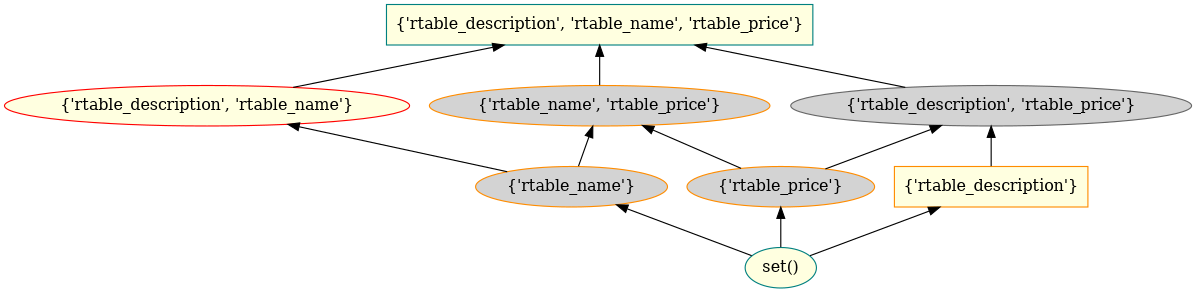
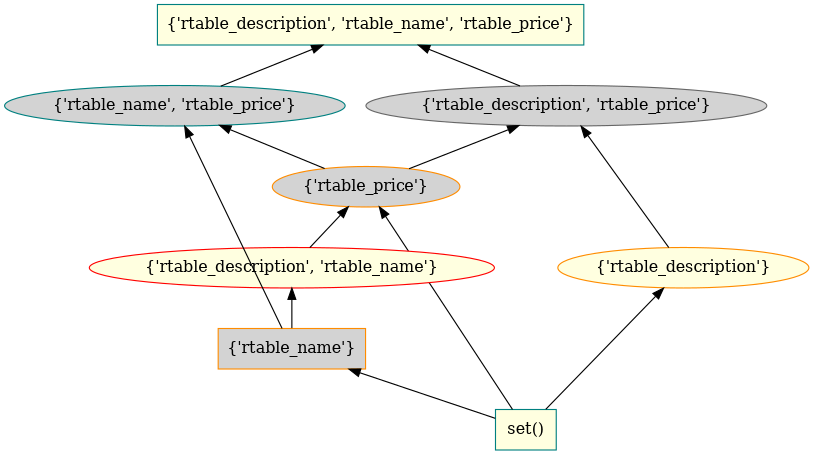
  digraph {
    rankdir=BT
    splines=line
    node [color=darkorange fillcolor=lightyellow style=filled]
    "{'rtable_description', 'rtable_name', 'rtable_price'}" [color=teal shape=box]
-   "set()" [color=teal shape=ellipse]
-   "{'rtable_name'}" [fillcolor=lightgrey]
-   "{'rtable_description'}" [shape=box]
+   "set()" [color=teal shape=box]
+   "{'rtable_name'}" [fillcolor=lightgrey shape=box]
+   "{'rtable_description'}"
    "{'rtable_price'}" [fillcolor=lightgrey]
    "{'rtable_description', 'rtable_name'}" [color=red]
-   "{'rtable_name', 'rtable_price'}" [fillcolor=lightgrey]
+   "{'rtable_name', 'rtable_price'}" [color=teal fillcolor=lightgrey]
    "{'rtable_description', 'rtable_price'}" [color=gray40 fillcolor=lightgrey]
    "set()" -> "{'rtable_name'}"
    "set()" -> "{'rtable_description'}"
    "set()" -> "{'rtable_price'}"
    "{'rtable_name'}" -> "{'rtable_description', 'rtable_name'}"
    "{'rtable_name'}" -> "{'rtable_name', 'rtable_price'}"
    "{'rtable_description'}" -> "{'rtable_description', 'rtable_price'}"
    "{'rtable_price'}" -> "{'rtable_name', 'rtable_price'}"
    "{'rtable_price'}" -> "{'rtable_description', 'rtable_price'}"
-   "{'rtable_description', 'rtable_name'}" -> "{'rtable_description', 'rtable_name', 'rtable_price'}"
+   "{'rtable_description', 'rtable_name'}" -> "{'rtable_price'}"
    "{'rtable_name', 'rtable_price'}" -> "{'rtable_description', 'rtable_name', 'rtable_price'}"
    "{'rtable_description', 'rtable_price'}" -> "{'rtable_description', 'rtable_name', 'rtable_price'}"
  }
